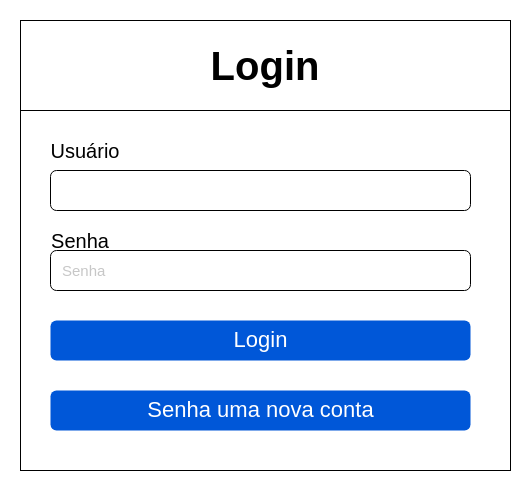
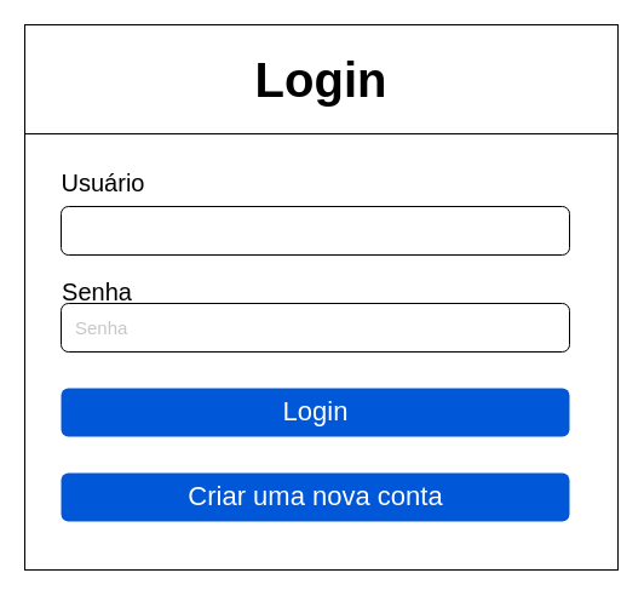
  <mxCell id="0" />
  <mxCell id="1" parent="0" />
  <mxCell id="2" value="" style="rounded=0;whiteSpace=wrap;html=1;" vertex="1" parent="1"><mxGeometry x="20" y="20" width="490" height="450" as="geometry" /></mxCell>
  <mxCell id="3" value="" style="rounded=0;whiteSpace=wrap;html=1;" vertex="1" parent="1"><mxGeometry x="20" y="20" width="490" height="90" as="geometry" /></mxCell>
  <mxCell id="4" value="&lt;b&gt;&lt;font style=&quot;font-size: 40px&quot;&gt;Login&lt;/font&gt;&lt;/b&gt;" style="text;html=1;strokeColor=none;fillColor=none;align=center;verticalAlign=middle;whiteSpace=wrap;rounded=0;" vertex="1" parent="1"><mxGeometry x="245" y="55" width="40" height="20" as="geometry" /></mxCell>
  <mxCell id="5" value="" style="rounded=1;whiteSpace=wrap;html=1;" vertex="1" parent="1"><mxGeometry x="50" y="170" width="420" height="40" as="geometry" /></mxCell>
  <mxCell id="6" value="" style="rounded=1;whiteSpace=wrap;html=1;" vertex="1" parent="1"><mxGeometry x="50" y="250" width="420" height="40" as="geometry" /></mxCell>
  <mxCell id="7" value="&lt;font style=&quot;font-size: 20px&quot;&gt;Usuário&lt;/font&gt;" style="text;html=1;strokeColor=none;fillColor=none;align=center;verticalAlign=middle;whiteSpace=wrap;rounded=0;" vertex="1" parent="1"><mxGeometry x="65" y="140" width="40" height="20" as="geometry" /></mxCell>
  <mxCell id="8" value="&lt;font style=&quot;font-size: 20px&quot;&gt;Senha&lt;/font&gt;" style="text;html=1;strokeColor=none;fillColor=none;align=center;verticalAlign=middle;whiteSpace=wrap;rounded=0;" vertex="1" parent="1"><mxGeometry x="60" y="230" width="40" height="20" as="geometry" /></mxCell>
  <mxCell id="9" value="&lt;font style=&quot;font-size: 15px&quot; color=&quot;#c7c7c7&quot;&gt;Senha&lt;/font&gt;" style="text;html=1;strokeColor=none;fillColor=none;align=left;verticalAlign=middle;whiteSpace=wrap;rounded=0;" vertex="1" parent="1"><mxGeometry x="60" y="260" width="140" height="20" as="geometry" /></mxCell>
  <mxCell id="10" value="&lt;font style=&quot;font-size: 22px&quot;&gt;Login&lt;/font&gt;" style="rounded=1;fillColor=#0057D8;align=center;strokeColor=none;html=1;fontColor=#ffffff;fontSize=12" vertex="1" parent="1"><mxGeometry x="50" y="320" width="420" height="40" as="geometry" /></mxCell>
- <mxCell id="11" value="&lt;font style=&quot;font-size: 22px&quot;&gt;Senha uma nova conta&lt;/font&gt;" style="rounded=1;fillColor=#0057D8;align=center;strokeColor=none;html=1;fontColor=#ffffff;fontSize=12" vertex="1" parent="1"><mxGeometry x="50" y="390" width="420" height="40" as="geometry" /></mxCell>
+ <mxCell id="11" value="&lt;font style=&quot;font-size: 22px&quot;&gt;Criar uma nova conta&lt;/font&gt;" style="rounded=1;fillColor=#0057D8;align=center;strokeColor=none;html=1;fontColor=#ffffff;fontSize=12" vertex="1" parent="1"><mxGeometry x="50" y="390" width="420" height="40" as="geometry" /></mxCell>
